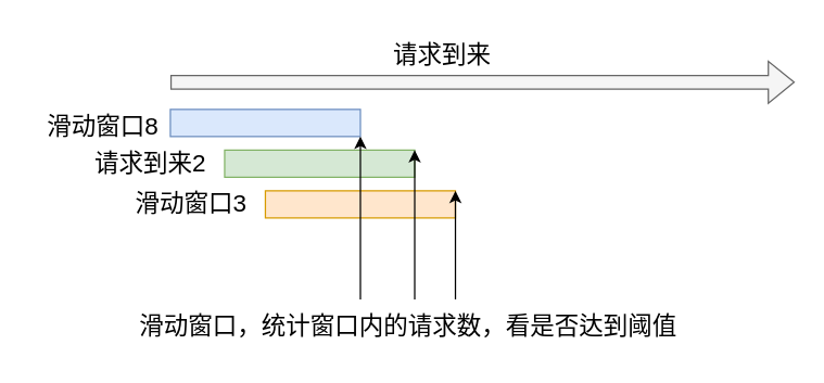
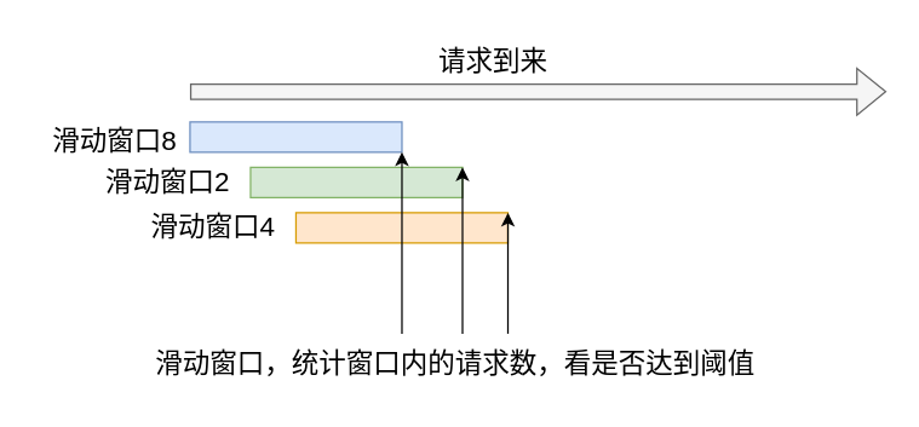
  <mxCell id="0" />
  <mxCell id="1" parent="0" />
  <mxCell id="2" value="" style="rounded=0;whiteSpace=wrap;html=1;fillColor=#dae8fc;strokeColor=#6c8ebf;" vertex="1" parent="1"><mxGeometry x="125" y="80" width="140" height="20" as="geometry" /></mxCell>
  <mxCell id="3" value="" style="rounded=0;whiteSpace=wrap;html=1;fillColor=#d5e8d4;strokeColor=#82b366;" vertex="1" parent="1"><mxGeometry x="165" y="110" width="140" height="20" as="geometry" /></mxCell>
  <mxCell id="4" value="" style="rounded=0;whiteSpace=wrap;html=1;fillColor=#ffe6cc;strokeColor=#d79b00;" vertex="1" parent="1"><mxGeometry x="195" y="140" width="140" height="20" as="geometry" /></mxCell>
  <mxCell id="5" value="&lt;font style=&quot;font-size: 18px;&quot;&gt;滑动窗口8&lt;/font&gt;" style="text;html=1;align=center;verticalAlign=middle;resizable=0;points=[];autosize=1;strokeColor=none;fillColor=none;" vertex="1" parent="1"><mxGeometry x="20" y="73" width="110" height="40" as="geometry" /></mxCell>
- <mxCell id="6" value="&lt;font style=&quot;font-size: 18px;&quot;&gt;请求到来2&lt;/font&gt;" style="text;html=1;align=center;verticalAlign=middle;resizable=0;points=[];autosize=1;strokeColor=none;fillColor=none;" vertex="1" parent="1"><mxGeometry x="55" y="100" width="110" height="40" as="geometry" /></mxCell>
- <mxCell id="7" value="&lt;font style=&quot;font-size: 18px;&quot;&gt;滑动窗口3&lt;/font&gt;" style="text;html=1;align=center;verticalAlign=middle;resizable=0;points=[];autosize=1;strokeColor=none;fillColor=none;" vertex="1" parent="1"><mxGeometry x="85" y="130" width="110" height="40" as="geometry" /></mxCell>
+ <mxCell id="6" value="&lt;font style=&quot;font-size: 18px;&quot;&gt;滑动窗口2&lt;/font&gt;" style="text;html=1;align=center;verticalAlign=middle;resizable=0;points=[];autosize=1;strokeColor=none;fillColor=none;" vertex="1" parent="1"><mxGeometry x="55" y="100" width="110" height="40" as="geometry" /></mxCell>
+ <mxCell id="7" value="&lt;font style=&quot;font-size: 18px;&quot;&gt;滑动窗口4&lt;/font&gt;" style="text;html=1;align=center;verticalAlign=middle;resizable=0;points=[];autosize=1;strokeColor=none;fillColor=none;" vertex="1" parent="1"><mxGeometry x="85" y="130" width="110" height="40" as="geometry" /></mxCell>
  <mxCell id="8" value="&lt;font style=&quot;font-size: 18px;&quot;&gt;请求到来&lt;/font&gt;" style="text;html=1;align=center;verticalAlign=middle;resizable=0;points=[];autosize=1;strokeColor=none;fillColor=none;" vertex="1" parent="1"><mxGeometry x="285" y="20" width="80" height="40" as="geometry" /></mxCell>
  <mxCell id="9" value="" style="shape=flexArrow;endArrow=classic;html=1;rounded=0;fillColor=#f5f5f5;strokeColor=#666666;" edge="1" parent="1"><mxGeometry width="50" height="50" relative="1" as="geometry"><mxPoint x="125" y="60" as="sourcePoint" /><mxPoint x="585" y="60" as="targetPoint" /></mxGeometry></mxCell>
  <mxCell id="10" value="" style="endArrow=classic;html=1;rounded=0;" edge="1" parent="1"><mxGeometry width="50" height="50" relative="1" as="geometry"><mxPoint x="265" y="220" as="sourcePoint" /><mxPoint x="265" y="100" as="targetPoint" /></mxGeometry></mxCell>
  <mxCell id="11" value="" style="endArrow=classic;html=1;rounded=0;" edge="1" parent="1"><mxGeometry width="50" height="50" relative="1" as="geometry"><mxPoint x="305" y="220" as="sourcePoint" /><mxPoint x="305" y="110" as="targetPoint" /></mxGeometry></mxCell>
  <mxCell id="12" value="" style="endArrow=classic;html=1;rounded=0;" edge="1" parent="1"><mxGeometry width="50" height="50" relative="1" as="geometry"><mxPoint x="335" y="220" as="sourcePoint" /><mxPoint x="335" y="140" as="targetPoint" /></mxGeometry></mxCell>
  <mxCell id="13" value="&lt;font style=&quot;font-size: 18px;&quot;&gt;滑动窗口，统计窗口内的请求数，看是否达到阈值&lt;/font&gt;" style="text;html=1;align=center;verticalAlign=middle;resizable=0;points=[];autosize=1;strokeColor=none;fillColor=none;" vertex="1" parent="1"><mxGeometry x="90" y="220" width="420" height="40" as="geometry" /></mxCell>
